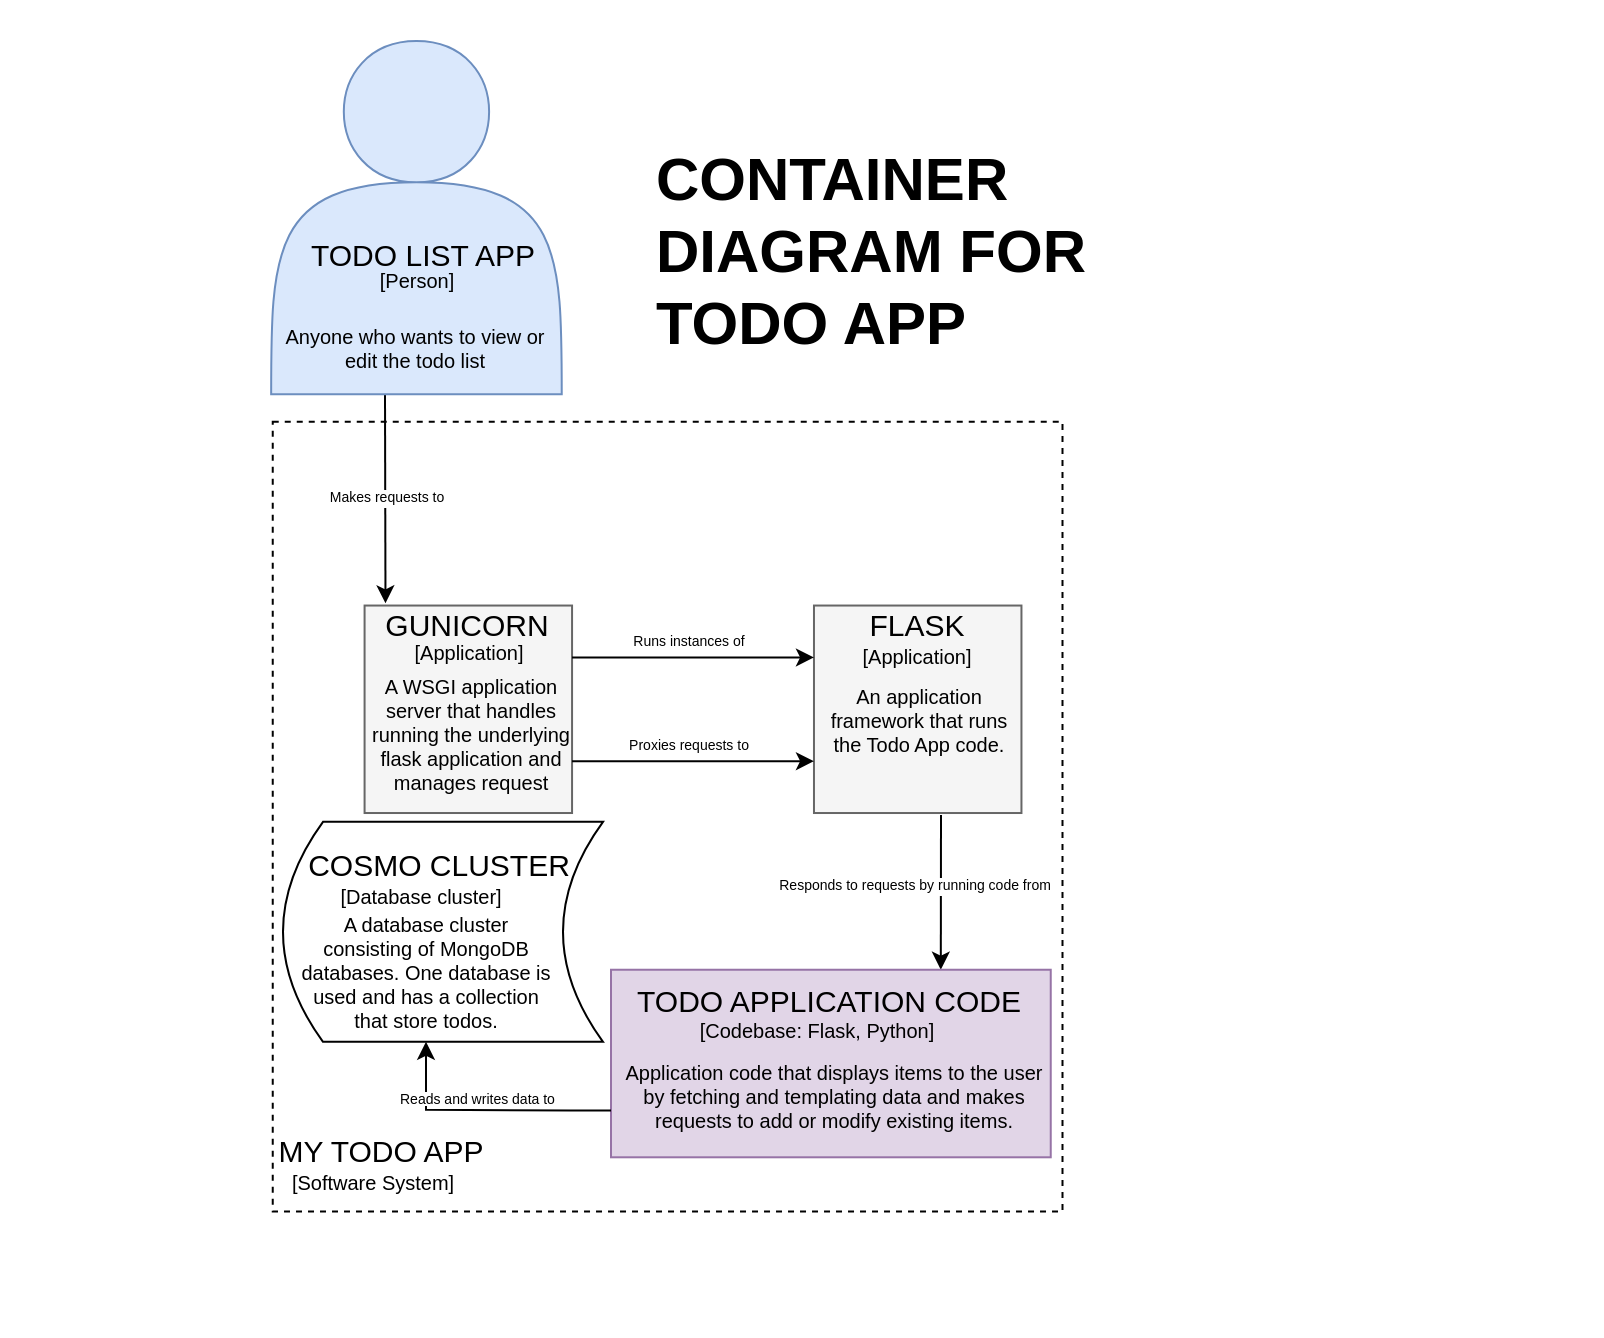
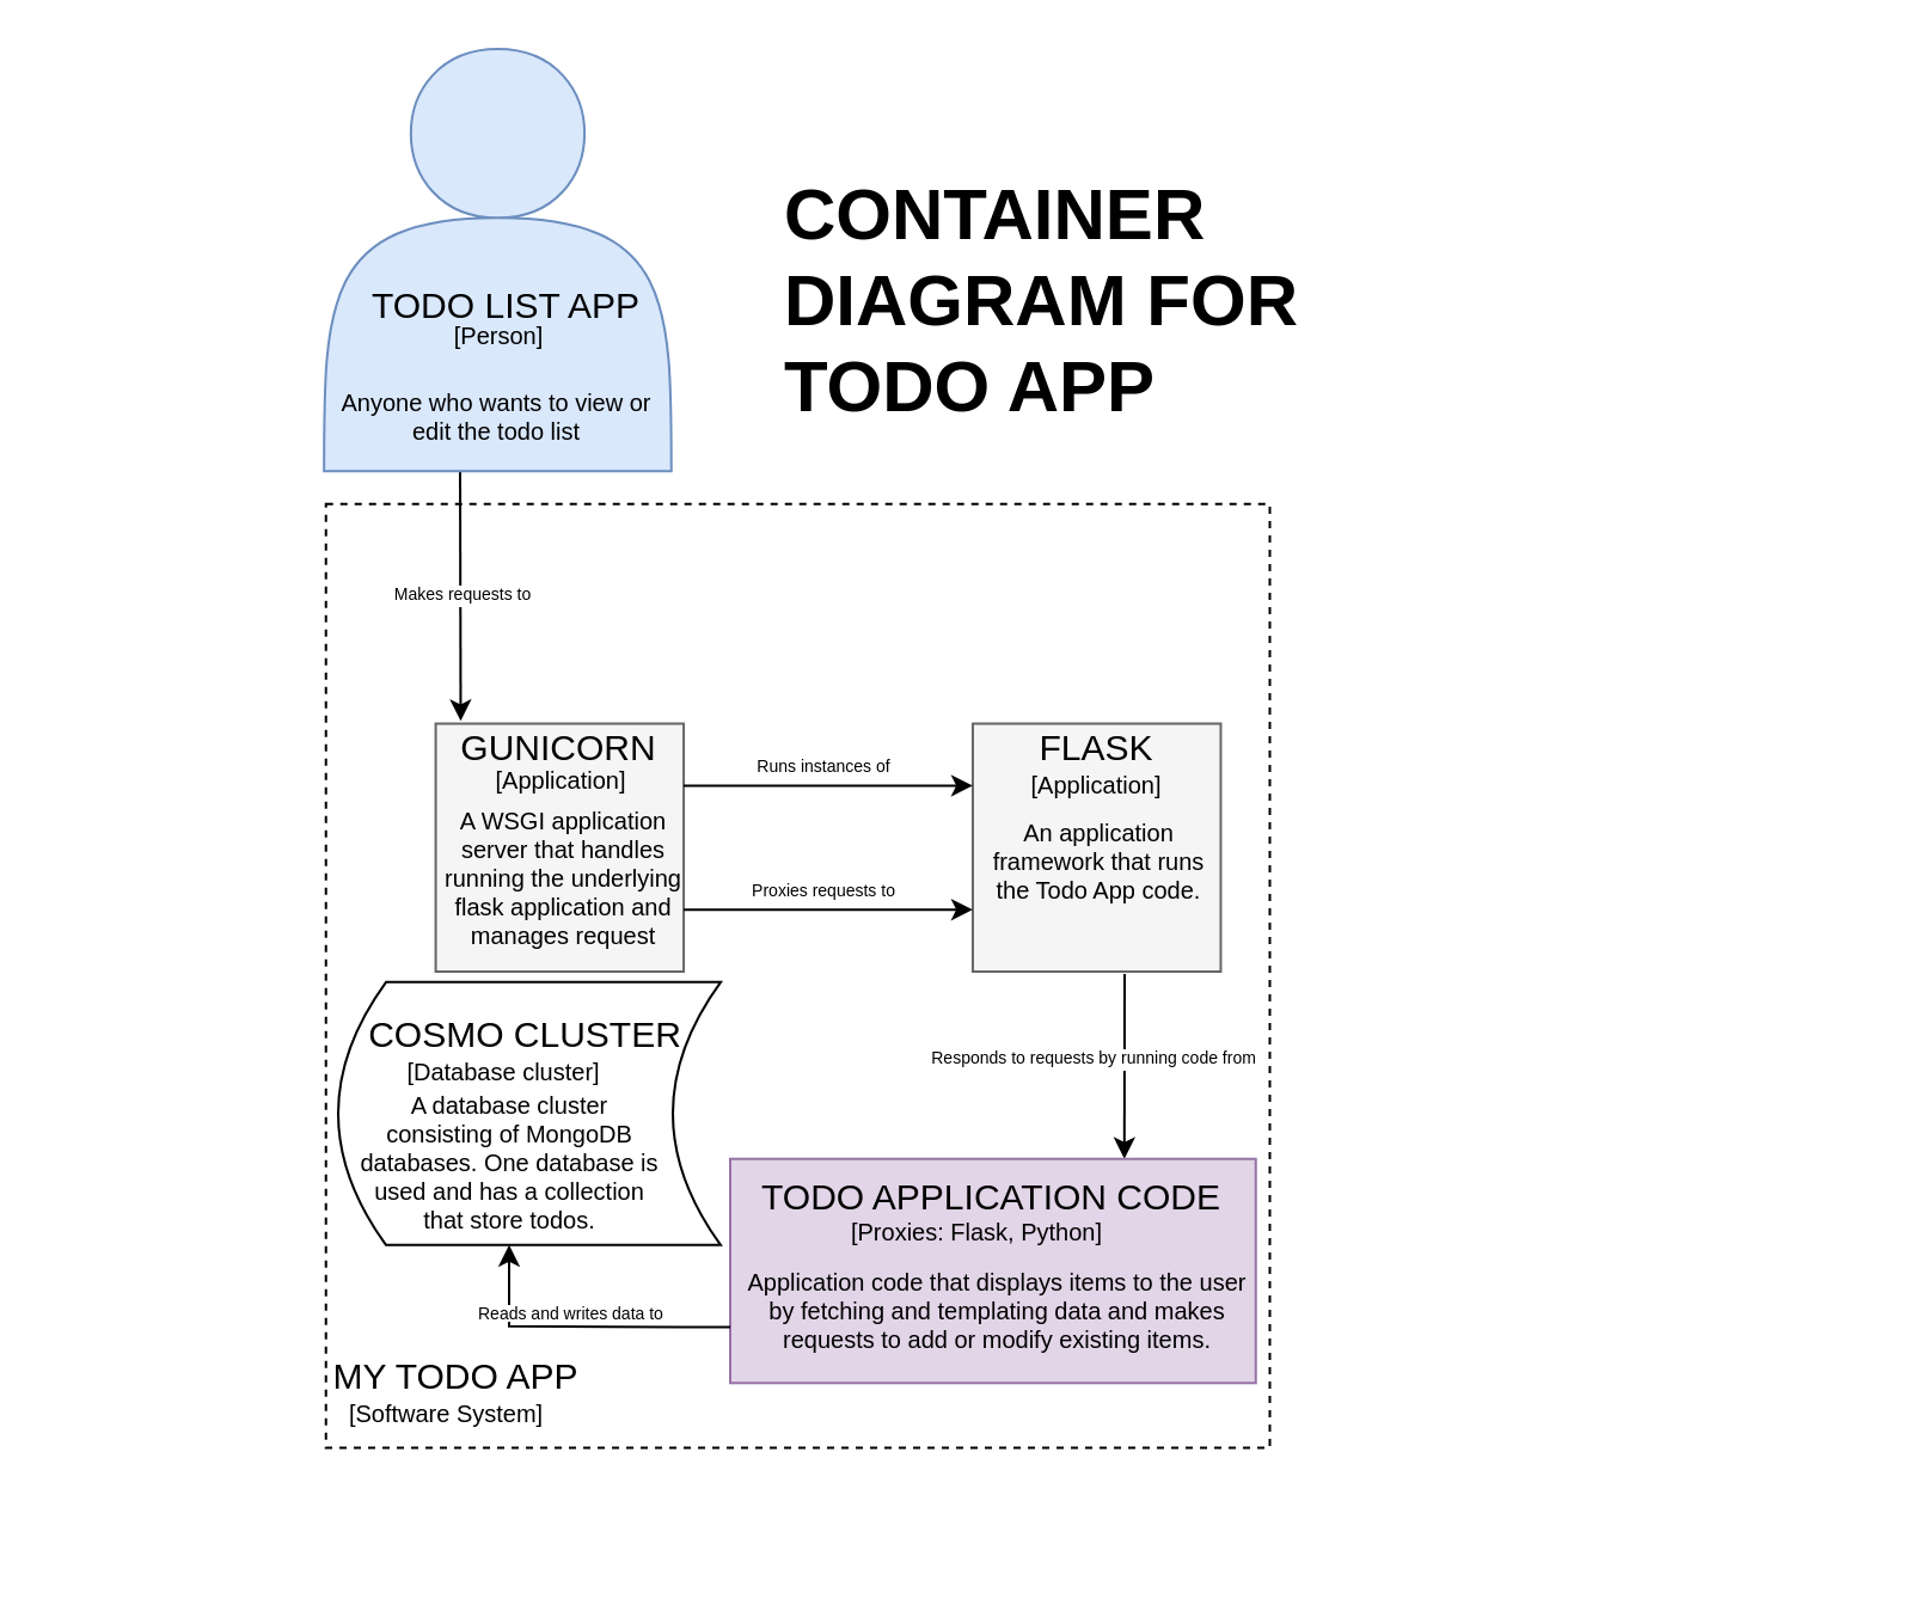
  <mxCell id="0" />
  <mxCell id="1" parent="0" />
  <mxCell id="2" value="" style="group" parent="1" vertex="1" connectable="0"><mxGeometry x="20" y="57" width="760" height="590" as="geometry" /></mxCell>
  <mxCell id="3" value="" style="whiteSpace=wrap;html=1;aspect=fixed;fontSize=10;dashed=1;" parent="2" vertex="1"><mxGeometry x="115.866" y="153.407" width="394.88" height="394.88" as="geometry" /></mxCell>
  <mxCell id="4" value="&lt;font style=&quot;font-size: 15px;&quot;&gt;MY TODO APP&lt;/font&gt;" style="text;html=1;align=center;verticalAlign=middle;resizable=0;points=[];autosize=1;strokeColor=none;fillColor=none;fontSize=15;" parent="2" vertex="1"><mxGeometry x="109.996" y="507.546" width="120" height="20" as="geometry" /></mxCell>
  <mxCell id="5" value="[Software System]" style="text;html=1;align=center;verticalAlign=middle;resizable=0;points=[];autosize=1;strokeColor=none;fillColor=none;fontSize=10;" parent="2" vertex="1"><mxGeometry x="115.863" y="524.068" width="100" height="20" as="geometry" /></mxCell>
  <mxCell id="6" value="" style="group" parent="2" vertex="1" connectable="0"><mxGeometry x="386.493" y="245.269" width="126.667" height="103.742" as="geometry" /></mxCell>
  <mxCell id="7" value="" style="whiteSpace=wrap;html=1;aspect=fixed;fontSize=15;fillColor=#f5f5f5;fontColor=#333333;strokeColor=#666666;" parent="6" vertex="1"><mxGeometry y="0.006" width="103.736" height="103.736" as="geometry" /></mxCell>
  <mxCell id="8" value="&lt;font style=&quot;font-size: 15px&quot;&gt;FLASK&lt;/font&gt;" style="text;html=1;align=center;verticalAlign=middle;resizable=0;points=[];autosize=1;strokeColor=none;fillColor=none;fontSize=10;" parent="6" vertex="1"><mxGeometry x="21.668" width="60" height="20" as="geometry" /></mxCell>
  <mxCell id="9" value="&lt;font style=&quot;font-size: 10px&quot;&gt;[Application]&lt;/font&gt;" style="text;html=1;align=center;verticalAlign=middle;resizable=0;points=[];autosize=1;strokeColor=none;fillColor=none;fontSize=5;" parent="6" vertex="1"><mxGeometry x="16.655" y="20.753" width="70" height="10" as="geometry" /></mxCell>
  <mxCell id="10" value="&lt;font style=&quot;font-size: 10px&quot;&gt;An application framework that runs the Todo App code.&lt;/font&gt;" style="text;html=1;strokeColor=none;fillColor=none;align=center;verticalAlign=top;whiteSpace=wrap;rounded=0;fontSize=5;" parent="6" vertex="1"><mxGeometry x="1.61" y="33.75" width="103.13" height="61.15" as="geometry" /></mxCell>
  <mxCell id="11" value="" style="group" parent="2" vertex="1" connectable="0"><mxGeometry x="161.787" y="245.269" width="126.667" height="103.742" as="geometry" /></mxCell>
  <mxCell id="12" value="" style="whiteSpace=wrap;html=1;aspect=fixed;fontSize=15;fillColor=#f5f5f5;fontColor=#333333;strokeColor=#666666;" parent="11" vertex="1"><mxGeometry y="0.006" width="103.736" height="103.736" as="geometry" /></mxCell>
  <mxCell id="13" value="&lt;span style=&quot;font-size: 15px&quot;&gt;GUNICORN&lt;/span&gt;" style="text;html=1;align=center;verticalAlign=middle;resizable=0;points=[];autosize=1;strokeColor=none;fillColor=none;fontSize=10;" parent="11" vertex="1"><mxGeometry x="1.655" y="0.01" width="100" height="20" as="geometry" /></mxCell>
  <mxCell id="14" value="&lt;font style=&quot;font-size: 10px&quot;&gt;[Application]&lt;/font&gt;" style="text;html=1;align=center;verticalAlign=middle;resizable=0;points=[];autosize=1;strokeColor=none;fillColor=none;fontSize=5;" parent="11" vertex="1"><mxGeometry x="16.865" y="19.123" width="70" height="10" as="geometry" /></mxCell>
  <mxCell id="15" value="A WSGI application server that handles running the underlying flask application and manages request" style="text;html=1;strokeColor=none;fillColor=none;align=center;verticalAlign=top;whiteSpace=wrap;rounded=0;fontSize=10;" parent="11" vertex="1"><mxGeometry x="-4.661" y="29.127" width="116.787" height="70.022" as="geometry" /></mxCell>
  <mxCell id="16" value="" style="endArrow=classic;html=1;rounded=0;fontSize=7;fontColor=none;exitX=1;exitY=0.25;exitDx=0;exitDy=0;entryX=0;entryY=0.25;entryDx=0;entryDy=0;" parent="2" source="12" target="7" edge="1"><mxGeometry relative="1" as="geometry"><mxPoint x="288.453" y="259.538" as="sourcePoint" /><mxPoint x="386.493" y="258.242" as="targetPoint" /></mxGeometry></mxCell>
  <mxCell id="17" value="Runs instances of" style="edgeLabel;resizable=0;html=1;align=center;verticalAlign=middle;fontSize=7;fontColor=none;" parent="16" connectable="0" vertex="1"><mxGeometry relative="1" as="geometry"><mxPoint x="-2" y="-8" as="offset" /></mxGeometry></mxCell>
  <mxCell id="18" value="" style="endArrow=classic;html=1;rounded=0;fontSize=7;fontColor=none;exitX=1;exitY=0.75;exitDx=0;exitDy=0;entryX=0;entryY=0.75;entryDx=0;entryDy=0;" parent="2" source="12" target="7" edge="1"><mxGeometry width="50" height="50" relative="1" as="geometry"><mxPoint x="353.37" y="374.945" as="sourcePoint" /><mxPoint x="432.537" y="310.11" as="targetPoint" /></mxGeometry></mxCell>
  <mxCell id="19" value="Proxies requests to" style="edgeLabel;resizable=0;html=1;align=center;verticalAlign=middle;fontSize=7;fontColor=none;" parent="2" connectable="0" vertex="1"><mxGeometry x="323.874" y="317" as="geometry"><mxPoint y="-2" as="offset" /></mxGeometry></mxCell>
  <mxCell id="20" value="" style="endArrow=classic;html=1;rounded=0;fontSize=7;fontColor=none;entryX=0.75;entryY=0;entryDx=0;entryDy=0;" parent="2" target="23" edge="1"><mxGeometry relative="1" as="geometry"><mxPoint x="450.0" y="350" as="sourcePoint" /><mxPoint x="527.537" y="407.363" as="targetPoint" /></mxGeometry></mxCell>
  <mxCell id="21" value="Responds to requests by running code from&amp;nbsp;" style="edgeLabel;resizable=0;html=1;align=center;verticalAlign=middle;fontSize=7;fontColor=none;" parent="20" connectable="0" vertex="1"><mxGeometry relative="1" as="geometry"><mxPoint x="-12" y="-3" as="offset" /></mxGeometry></mxCell>
  <mxCell id="22" value="" style="group;verticalAlign=top;" parent="2" vertex="1" connectable="0"><mxGeometry x="344.996" y="407.367" width="224.79" height="125.813" as="geometry" /></mxCell>
  <mxCell id="23" value="" style="rounded=0;whiteSpace=wrap;html=1;fontSize=10;fillColor=#e1d5e7;strokeColor=#9673a6;" parent="22" vertex="1"><mxGeometry x="-60" y="20" width="219.87" height="93.78" as="geometry" /></mxCell>
  <mxCell id="24" value="&lt;font style=&quot;font-size: 15px&quot;&gt;TODO APPLICATION CODE&lt;/font&gt;" style="text;html=1;align=center;verticalAlign=middle;resizable=0;points=[];autosize=1;strokeColor=none;fillColor=none;fontSize=10;" parent="22" vertex="1"><mxGeometry x="-56.116" y="26.05" width="210" height="20" as="geometry" /></mxCell>
- <mxCell id="25" value="&lt;font style=&quot;font-size: 10px&quot;&gt;[Codebase: Flask, Python]&lt;/font&gt;" style="text;html=1;align=center;verticalAlign=middle;resizable=0;points=[];autosize=1;strokeColor=none;fillColor=none;fontSize=5;" parent="22" vertex="1"><mxGeometry x="-22.123" y="46.045" width="130" height="10" as="geometry" /></mxCell>
+ <mxCell id="25" value="&lt;font style=&quot;font-size: 10px&quot;&gt;[Proxies: Flask, Python]&lt;/font&gt;" style="text;html=1;align=center;verticalAlign=middle;resizable=0;points=[];autosize=1;strokeColor=none;fillColor=none;fontSize=5;" parent="22" vertex="1"><mxGeometry x="-22.123" y="46.045" width="130" height="10" as="geometry" /></mxCell>
  <mxCell id="26" value="&lt;font style=&quot;font-size: 10px&quot;&gt;Application code that displays items to the user by fetching and templating data and makes requests to add or modify existing items.&lt;/font&gt;" style="text;html=1;strokeColor=none;fillColor=none;align=center;verticalAlign=top;whiteSpace=wrap;rounded=0;fontSize=5;" parent="22" vertex="1"><mxGeometry x="-55.186" y="60.043" width="214.13" height="78.77" as="geometry" /></mxCell>
  <mxCell id="27" value="" style="shape=dataStorage;whiteSpace=wrap;html=1;fixedSize=1;" vertex="1" parent="2"><mxGeometry x="120.996" y="353.407" width="160" height="110" as="geometry" /></mxCell>
  <mxCell id="28" value="" style="group;labelPosition=center;verticalLabelPosition=middle;align=center;verticalAlign=middle;horizontal=0;" parent="2" vertex="1" connectable="0"><mxGeometry x="124.536" y="365.397" width="150" height="136.15" as="geometry" /></mxCell>
  <mxCell id="29" value="&lt;font style=&quot;font-size: 10px&quot;&gt;[Database cluster]&lt;/font&gt;" style="text;html=1;align=center;verticalAlign=middle;resizable=0;points=[];autosize=1;strokeColor=none;fillColor=none;fontSize=5;" parent="28" vertex="1"><mxGeometry x="15.236" y="20.659" width="100" height="10" as="geometry" /></mxCell>
  <mxCell id="30" value="&lt;span style=&quot;font-size: 15px&quot;&gt;COSMO CLUSTER&lt;/span&gt;" style="text;html=1;align=center;verticalAlign=middle;resizable=0;points=[];autosize=1;strokeColor=none;fillColor=none;fontSize=10;" parent="28" vertex="1"><mxGeometry x="-0.648" y="-0.005" width="150" height="20" as="geometry" /></mxCell>
  <mxCell id="31" value="&lt;font style=&quot;font-size: 10px&quot;&gt;A database cluster consisting of MongoDB databases. One database is used and has a collection that store todos.&lt;/font&gt;" style="text;html=1;strokeColor=none;fillColor=none;align=center;verticalAlign=top;whiteSpace=wrap;rounded=0;fontSize=5;" parent="2" vertex="1"><mxGeometry x="127.54" y="393.032" width="130" height="70.37" as="geometry" /></mxCell>
  <mxCell id="32" style="edgeStyle=orthogonalEdgeStyle;rounded=0;orthogonalLoop=1;jettySize=auto;html=1;exitX=0;exitY=0.75;exitDx=0;exitDy=0;" edge="1" parent="2" source="23" target="31"><mxGeometry relative="1" as="geometry"><Array as="points"><mxPoint x="264.996" y="497.407" /><mxPoint x="195.996" y="497.407" /></Array></mxGeometry></mxCell>
  <mxCell id="33" value="&lt;span style=&quot;color: rgb(0 , 0 , 0) ; font-family: &amp;#34;helvetica&amp;#34; ; font-size: 7px ; font-style: normal ; font-weight: 400 ; letter-spacing: normal ; text-align: center ; text-indent: 0px ; text-transform: none ; word-spacing: 0px ; background-color: rgb(255 , 255 , 255) ; display: inline ; float: none&quot;&gt;Reads and writes data to&lt;/span&gt;" style="text;whiteSpace=wrap;html=1;" vertex="1" parent="2"><mxGeometry x="177.536" y="476.997" width="88.46" height="13.41" as="geometry" /></mxCell>
  <mxCell id="34" value="" style="endArrow=classic;html=1;rounded=0;fontSize=7;fontColor=none;entryX=0.088;entryY=-0.055;entryDx=0;entryDy=0;entryPerimeter=0;" parent="2" target="13" edge="1"><mxGeometry relative="1" as="geometry"><mxPoint x="172" y="140" as="sourcePoint" /><mxPoint x="235.87" y="153.41" as="targetPoint" /></mxGeometry></mxCell>
  <mxCell id="35" value="Makes requests to" style="edgeLabel;resizable=0;html=1;align=center;verticalAlign=middle;fontSize=7;fontColor=none;" parent="34" connectable="0" vertex="1"><mxGeometry relative="1" as="geometry" /></mxCell>
  <mxCell id="36" value="" style="shape=actor;whiteSpace=wrap;html=1;fillColor=#dae8fc;strokeColor=#6c8ebf;" parent="1" vertex="1"><mxGeometry x="135.083" y="20" width="145.29" height="176.6" as="geometry" /></mxCell>
  <mxCell id="37" value="&lt;font style=&quot;font-size: 10px;&quot;&gt;Anyone who wants to view or edit the todo list&lt;/font&gt;" style="text;html=1;strokeColor=none;fillColor=none;align=center;verticalAlign=middle;whiteSpace=wrap;rounded=0;fontSize=10;" parent="1" vertex="1"><mxGeometry x="133.001" y="157.842" width="149.447" height="32.418" as="geometry" /></mxCell>
  <mxCell id="38" value="[Person]" style="text;html=1;align=center;verticalAlign=middle;resizable=0;points=[];autosize=1;strokeColor=none;fillColor=none;fontSize=10;" parent="1" vertex="1"><mxGeometry x="182.73" y="130.001" width="50" height="20" as="geometry" /></mxCell>
  <mxCell id="39" value="&lt;font style=&quot;font-size: 15px;&quot;&gt;TODO LIST APP&lt;/font&gt;" style="text;html=1;align=center;verticalAlign=middle;resizable=0;points=[];autosize=1;strokeColor=none;fillColor=none;fontSize=15;" parent="1" vertex="1"><mxGeometry x="140.728" y="116.997" width="140" height="20" as="geometry" /></mxCell>
  <mxCell id="40" value="&lt;h1&gt;CONTAINER DIAGRAM FOR TODO APP&lt;/h1&gt;" style="text;html=1;strokeColor=none;fillColor=none;spacing=5;spacingTop=-20;whiteSpace=wrap;overflow=hidden;rounded=0;fontSize=15;" parent="1" vertex="1"><mxGeometry x="323" y="62.2" width="280" height="155.6" as="geometry" /></mxCell>
